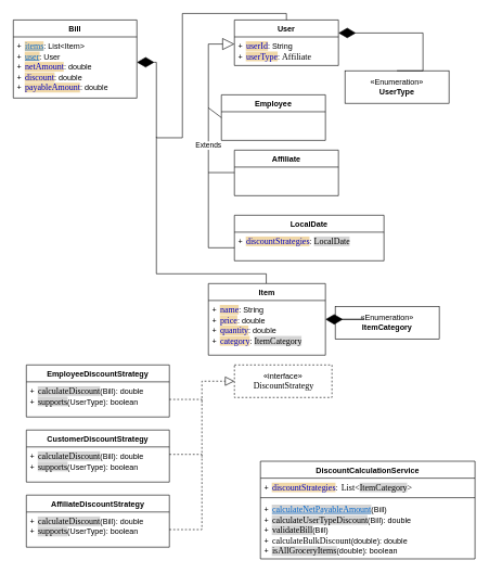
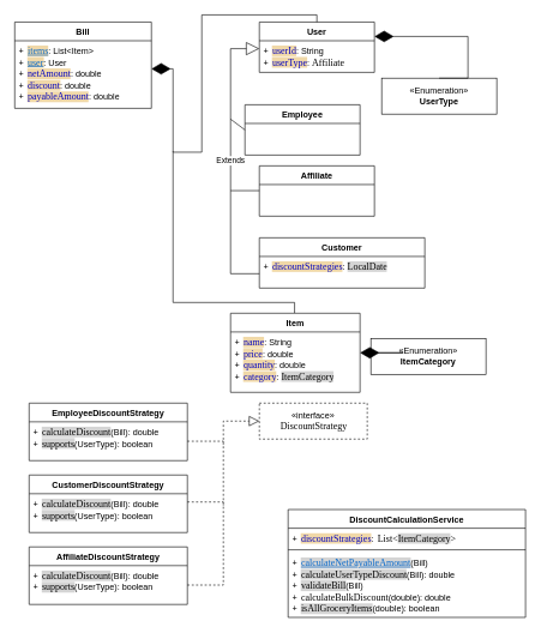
  <mxCell id="0" />
  <mxCell id="1" parent="0" />
  <mxCell id="2" value="User" style="swimlane;fontStyle=1;align=center;verticalAlign=top;childLayout=stackLayout;horizontal=1;startSize=26;horizontalStack=0;resizeParent=1;resizeParentMax=0;resizeLast=0;collapsible=1;marginBottom=0;whiteSpace=wrap;html=1;" parent="1" vertex="1"><mxGeometry x="360" y="30" width="160" height="70" as="geometry" /></mxCell>
  <mxCell id="3" value="+&amp;nbsp;&lt;span style=&quot;background-color:#ffffff;padding:0px 0px 0px 2px;&quot;&gt;&lt;span style=&quot;font-family: Consolas; font-size: 10pt; white-space: pre;&quot;&gt;&lt;span style=&quot;color:#0000c0;background-color:#f0d8a8;&quot;&gt;userId&lt;/span&gt;&lt;/span&gt;&lt;/span&gt;: String&lt;div&gt;+&amp;nbsp;&lt;span style=&quot;background-color:#ffffff;padding:0px 0px 0px 2px;&quot;&gt;&lt;span style=&quot;font-family: Consolas; font-size: 10pt; white-space: pre;&quot;&gt;&lt;span style=&quot;color:#0000c0;background-color:#f0d8a8;&quot;&gt;userType&lt;/span&gt;&lt;/span&gt;&lt;/span&gt;:&amp;nbsp;&lt;span style=&quot;font-family: Consolas; font-size: 10pt; white-space: pre; background-color: rgb(255, 255, 255);&quot;&gt;Affiliate&lt;/span&gt;&lt;br&gt;&lt;/div&gt;" style="text;strokeColor=none;fillColor=none;align=left;verticalAlign=top;spacingLeft=4;spacingRight=4;overflow=hidden;rotatable=0;points=[[0,0.5],[1,0.5]];portConstraint=eastwest;whiteSpace=wrap;html=1;" parent="2" vertex="1"><mxGeometry y="26" width="160" height="44" as="geometry" /></mxCell>
  <mxCell id="4" value="Employee" style="swimlane;fontStyle=1;align=center;verticalAlign=top;childLayout=stackLayout;horizontal=1;startSize=26;horizontalStack=0;resizeParent=1;resizeParentMax=0;resizeLast=0;collapsible=1;marginBottom=0;whiteSpace=wrap;html=1;" parent="1" vertex="1"><mxGeometry x="340" y="145" width="160" height="70" as="geometry" /></mxCell>
  <mxCell id="5" value="Affiliate" style="swimlane;fontStyle=1;align=center;verticalAlign=top;childLayout=stackLayout;horizontal=1;startSize=26;horizontalStack=0;resizeParent=1;resizeParentMax=0;resizeLast=0;collapsible=1;marginBottom=0;whiteSpace=wrap;html=1;" parent="1" vertex="1"><mxGeometry x="360" y="230" width="160" height="70" as="geometry" /></mxCell>
  <mxCell id="6" value="&lt;div&gt;&lt;br&gt;&lt;/div&gt;" style="text;strokeColor=none;fillColor=none;align=left;verticalAlign=top;spacingLeft=4;spacingRight=4;overflow=hidden;rotatable=0;points=[[0,0.5],[1,0.5]];portConstraint=eastwest;whiteSpace=wrap;html=1;" parent="5" vertex="1"><mxGeometry y="26" width="160" height="44" as="geometry" /></mxCell>
- <mxCell id="7" value="LocalDate" style="swimlane;fontStyle=1;align=center;verticalAlign=top;childLayout=stackLayout;horizontal=1;startSize=26;horizontalStack=0;resizeParent=1;resizeParentMax=0;resizeLast=0;collapsible=1;marginBottom=0;whiteSpace=wrap;html=1;" parent="1" vertex="1"><mxGeometry x="360" y="330" width="230" height="70" as="geometry" /></mxCell>
+ <mxCell id="7" value="Customer" style="swimlane;fontStyle=1;align=center;verticalAlign=top;childLayout=stackLayout;horizontal=1;startSize=26;horizontalStack=0;resizeParent=1;resizeParentMax=0;resizeLast=0;collapsible=1;marginBottom=0;whiteSpace=wrap;html=1;" parent="1" vertex="1"><mxGeometry x="360" y="330" width="230" height="70" as="geometry" /></mxCell>
  <mxCell id="8" value="+&amp;nbsp;&lt;span style=&quot;background-color: rgb(255, 255, 255); padding: 0px 0px 0px 2px;&quot;&gt;&lt;span style=&quot;font-family: Consolas; font-size: 10pt; white-space: pre;&quot;&gt;&lt;span style=&quot;color:#0000c0;background-color:#f0d8a8;&quot;&gt;discountStrategies&lt;/span&gt;&lt;/span&gt;&lt;/span&gt;&lt;span style=&quot;background-color: initial;&quot;&gt;:&amp;nbsp;&lt;/span&gt;&lt;span style=&quot;background-color: rgb(212, 212, 212); font-family: Consolas; font-size: 10pt; white-space: pre;&quot;&gt;LocalDate&lt;/span&gt;" style="text;strokeColor=none;fillColor=none;align=left;verticalAlign=top;spacingLeft=4;spacingRight=4;overflow=hidden;rotatable=0;points=[[0,0.5],[1,0.5]];portConstraint=eastwest;whiteSpace=wrap;html=1;" parent="7" vertex="1"><mxGeometry y="26" width="230" height="44" as="geometry" /></mxCell>
  <mxCell id="9" value="Extends" style="endArrow=block;endSize=16;endFill=0;html=1;rounded=0;entryX=0;entryY=0.25;entryDx=0;entryDy=0;entryPerimeter=0;edgeStyle=orthogonalEdgeStyle;" parent="1" target="3" edge="1"><mxGeometry width="160" relative="1" as="geometry"><mxPoint x="360" y="380" as="sourcePoint" /><mxPoint x="520" y="570" as="targetPoint" /><Array as="points"><mxPoint x="360" y="380" /><mxPoint x="320" y="380" /><mxPoint x="320" y="67" /></Array></mxGeometry></mxCell>
  <mxCell id="10" value="" style="endArrow=none;html=1;rounded=0;entryX=0;entryY=0.5;entryDx=0;entryDy=0;" parent="1" target="4" edge="1"><mxGeometry width="50" height="50" relative="1" as="geometry"><mxPoint x="320" y="165" as="sourcePoint" /><mxPoint x="440" y="480" as="targetPoint" /></mxGeometry></mxCell>
  <mxCell id="11" value="" style="endArrow=none;html=1;rounded=0;entryX=0;entryY=0.5;entryDx=0;entryDy=0;" parent="1" edge="1"><mxGeometry width="50" height="50" relative="1" as="geometry"><mxPoint x="320" y="264.5" as="sourcePoint" /><mxPoint x="360" y="264.5" as="targetPoint" /></mxGeometry></mxCell>
  <mxCell id="12" value="«interface»&lt;br&gt;&lt;span style=&quot;padding: 0px 0px 0px 2px;&quot;&gt;&lt;span style=&quot;font-family: Consolas; font-size: 10pt; white-space: pre; background-color: rgb(255, 255, 255);&quot;&gt;DiscountStrategy&lt;/span&gt;&lt;/span&gt;" style="html=1;whiteSpace=wrap;dashed=1;" parent="1" vertex="1"><mxGeometry x="360" y="560" width="150" height="50" as="geometry" /></mxCell>
  <mxCell id="13" value="Bill" style="swimlane;fontStyle=1;align=center;verticalAlign=top;childLayout=stackLayout;horizontal=1;startSize=26;horizontalStack=0;resizeParent=1;resizeParentMax=0;resizeLast=0;collapsible=1;marginBottom=0;whiteSpace=wrap;html=1;" parent="1" vertex="1"><mxGeometry x="20" y="30" width="190" height="120" as="geometry" /></mxCell>
  <mxCell id="14" value="" style="endArrow=diamondThin;endFill=1;endSize=24;html=1;rounded=0;edgeStyle=orthogonalEdgeStyle;exitX=-0.017;exitY=0.357;exitDx=0;exitDy=0;exitPerimeter=0;entryX=1;entryY=0.415;entryDx=0;entryDy=0;entryPerimeter=0;" parent="13" target="15" edge="1"><mxGeometry width="160" relative="1" as="geometry"><mxPoint x="388.97" y="404.988" as="sourcePoint" /><mxPoint x="200" y="65" as="targetPoint" /><Array as="points"><mxPoint x="389" y="390" /><mxPoint x="220" y="390" /><mxPoint x="220" y="65" /></Array></mxGeometry></mxCell>
  <mxCell id="15" value="+&amp;nbsp;&lt;span style=&quot;background-color:#ffffff;padding:0px 0px 0px 2px;&quot;&gt;&lt;span style=&quot;font-family: Consolas; font-size: 10pt; white-space: pre;&quot;&gt;&lt;span style=&quot;background-color: rgb(240, 216, 168); text-decoration-line: underline; text-decoration-style: solid; text-decoration-color: rgb(0, 102, 204); color: rgb(0, 102, 204);&quot;&gt;items&lt;/span&gt;&lt;/span&gt;&lt;/span&gt;: List&amp;lt;Item&amp;gt;&lt;div&gt;+&amp;nbsp;&lt;span style=&quot;background-color: rgb(255, 255, 255); padding: 0px 0px 0px 2px;&quot;&gt;&lt;span style=&quot;font-family: Consolas; font-size: 10pt; white-space: pre;&quot;&gt;&lt;span style=&quot;background-color: rgb(240, 216, 168); text-decoration-line: underline; text-decoration-style: solid; text-decoration-color: rgb(0, 102, 204); color: rgb(0, 102, 204);&quot;&gt;user&lt;/span&gt;&lt;/span&gt;&lt;/span&gt;: User&lt;br&gt;&lt;/div&gt;&lt;div&gt;+&amp;nbsp;&lt;span style=&quot;background-color:#ffffff;padding:0px 0px 0px 2px;&quot;&gt;&lt;span style=&quot;font-family: Consolas; font-size: 10pt; white-space: pre;&quot;&gt;&lt;span style=&quot;color:#0000c0;background-color:#f0d8a8;&quot;&gt;netAmount&lt;/span&gt;&lt;/span&gt;&lt;/span&gt;: double&lt;div&gt;+&amp;nbsp;&lt;span style=&quot;background-color:#ffffff;padding:0px 0px 0px 2px;&quot;&gt;&lt;span style=&quot;font-family: Consolas; font-size: 10pt; white-space: pre;&quot;&gt;&lt;span style=&quot;color:#0000c0;background-color:#f0d8a8;&quot;&gt;discount&lt;/span&gt;&lt;/span&gt;&lt;/span&gt;:&amp;nbsp;&lt;span style=&quot;background-color: initial;&quot;&gt;double&lt;/span&gt;&lt;/div&gt;&lt;/div&gt;&lt;div&gt;+&amp;nbsp;&lt;span style=&quot;background-color:#ffffff;padding:0px 0px 0px 2px;&quot;&gt;&lt;span style=&quot;font-family: Consolas; font-size: 10pt; white-space: pre;&quot;&gt;&lt;span style=&quot;color:#0000c0;background-color:#f0d8a8;&quot;&gt;payableAmount&lt;/span&gt;&lt;/span&gt;&lt;/span&gt;:&amp;nbsp;&lt;span style=&quot;background-color: initial;&quot;&gt;double&lt;/span&gt;&lt;/div&gt;" style="text;strokeColor=none;fillColor=none;align=left;verticalAlign=top;spacingLeft=4;spacingRight=4;overflow=hidden;rotatable=0;points=[[0,0.5],[1,0.5]];portConstraint=eastwest;whiteSpace=wrap;html=1;" parent="13" vertex="1"><mxGeometry y="26" width="190" height="94" as="geometry" /></mxCell>
  <mxCell id="16" value="Item" style="swimlane;fontStyle=1;align=center;verticalAlign=top;childLayout=stackLayout;horizontal=1;startSize=26;horizontalStack=0;resizeParent=1;resizeParentMax=0;resizeLast=0;collapsible=1;marginBottom=0;whiteSpace=wrap;html=1;" parent="1" vertex="1"><mxGeometry x="320" y="435" width="180" height="110" as="geometry" /></mxCell>
  <mxCell id="17" value="+&amp;nbsp;&lt;span style=&quot;background-color:#ffffff;padding:0px 0px 0px 2px;&quot;&gt;&lt;span style=&quot;font-family: Consolas; font-size: 10pt; white-space: pre;&quot;&gt;&lt;span style=&quot;color:#0000c0;background-color:#f0d8a8;&quot;&gt;name&lt;/span&gt;&lt;/span&gt;&lt;/span&gt;: String&lt;div&gt;+&amp;nbsp;&lt;span style=&quot;background-color: rgb(255, 255, 255); padding: 0px 0px 0px 2px;&quot;&gt;&lt;span style=&quot;font-family: Consolas; font-size: 10pt; white-space: pre;&quot;&gt;&lt;span style=&quot;color: rgb(0, 0, 192); background-color: rgb(240, 216, 168);&quot;&gt;price&lt;/span&gt;&lt;/span&gt;&lt;/span&gt;: double&lt;br&gt;&lt;/div&gt;&lt;div&gt;+&amp;nbsp;&lt;span style=&quot;background-color: rgb(255, 255, 255); padding: 0px 0px 0px 2px;&quot;&gt;&lt;span style=&quot;font-family: Consolas; font-size: 10pt; white-space: pre;&quot;&gt;&lt;span style=&quot;color: rgb(0, 0, 192); background-color: rgb(240, 216, 168);&quot;&gt;quantity&lt;/span&gt;&lt;/span&gt;&lt;/span&gt;: double&lt;br&gt;&lt;/div&gt;&lt;div&gt;+&amp;nbsp;&lt;span style=&quot;background-color: rgb(255, 255, 255); padding: 0px 0px 0px 2px;&quot;&gt;&lt;span style=&quot;font-family: Consolas; font-size: 10pt; white-space: pre;&quot;&gt;&lt;span style=&quot;color: rgb(0, 0, 192); background-color: rgb(240, 216, 168);&quot;&gt;category&lt;/span&gt;&lt;/span&gt;&lt;/span&gt;:&amp;nbsp;&lt;span style=&quot;background-color: rgb(212, 212, 212); font-family: Consolas; font-size: 10pt; white-space: pre;&quot;&gt;ItemCategory&lt;/span&gt;&lt;br&gt;&lt;/div&gt;" style="text;strokeColor=none;fillColor=none;align=left;verticalAlign=top;spacingLeft=4;spacingRight=4;overflow=hidden;rotatable=0;points=[[0,0.5],[1,0.5]];portConstraint=eastwest;whiteSpace=wrap;html=1;" parent="16" vertex="1"><mxGeometry y="26" width="180" height="84" as="geometry" /></mxCell>
  <mxCell id="18" value="" style="endArrow=none;html=1;rounded=0;entryX=0.5;entryY=0;entryDx=0;entryDy=0;edgeStyle=orthogonalEdgeStyle;" parent="1" target="2" edge="1"><mxGeometry width="50" height="50" relative="1" as="geometry"><mxPoint x="240" y="210" as="sourcePoint" /><mxPoint x="160" y="250" as="targetPoint" /><Array as="points"><mxPoint x="240" y="211" /><mxPoint x="280" y="211" /><mxPoint x="280" y="20" /><mxPoint x="440" y="20" /></Array></mxGeometry></mxCell>
  <mxCell id="19" value="«Enumeration»&lt;br&gt;&lt;b&gt;UserType&lt;/b&gt;" style="html=1;whiteSpace=wrap;" vertex="1" parent="1"><mxGeometry x="530" y="108" width="160" height="50" as="geometry" /></mxCell>
  <mxCell id="20" value="«Enumeration»&lt;br&gt;&lt;b&gt;ItemCategory&lt;/b&gt;" style="html=1;whiteSpace=wrap;" vertex="1" parent="1"><mxGeometry x="515" y="470" width="160" height="50" as="geometry" /></mxCell>
  <mxCell id="21" value="" style="endArrow=diamondThin;endFill=1;endSize=24;html=1;rounded=0;edgeStyle=orthogonalEdgeStyle;exitX=0;exitY=0.5;exitDx=0;exitDy=0;entryX=1;entryY=0.415;entryDx=0;entryDy=0;entryPerimeter=0;" edge="1" parent="1" source="20"><mxGeometry width="160" relative="1" as="geometry"><mxPoint x="698.97" y="829.988" as="sourcePoint" /><mxPoint x="500" y="490" as="targetPoint" /><Array as="points"><mxPoint x="560" y="490" /><mxPoint x="560" y="490" /></Array></mxGeometry></mxCell>
  <mxCell id="22" value="" style="endArrow=diamondThin;endFill=1;endSize=24;html=1;rounded=0;edgeStyle=orthogonalEdgeStyle;entryX=1;entryY=0.415;entryDx=0;entryDy=0;entryPerimeter=0;exitX=0.5;exitY=0;exitDx=0;exitDy=0;" edge="1" parent="1" source="19"><mxGeometry width="160" relative="1" as="geometry"><mxPoint x="630" y="50" as="sourcePoint" /><mxPoint x="520" y="50" as="targetPoint" /><Array as="points"><mxPoint x="650" y="50" /></Array></mxGeometry></mxCell>
  <mxCell id="23" value="EmployeeDiscountStrategy" style="swimlane;fontStyle=1;align=center;verticalAlign=top;childLayout=stackLayout;horizontal=1;startSize=26;horizontalStack=0;resizeParent=1;resizeParentMax=0;resizeLast=0;collapsible=1;marginBottom=0;whiteSpace=wrap;html=1;" vertex="1" parent="1"><mxGeometry x="40" y="560" width="220" height="80" as="geometry" /></mxCell>
  <mxCell id="24" value="+&amp;nbsp;&lt;span style=&quot;background-color:#ffffff;padding:0px 0px 0px 2px;&quot;&gt;&lt;span style=&quot;font-family: Consolas; font-size: 10pt; white-space: pre;&quot;&gt;&lt;span style=&quot;background-color: rgb(212, 212, 212);&quot;&gt;calculateDiscount&lt;/span&gt;&lt;/span&gt;&lt;/span&gt;(Bill): double&lt;div&gt;+&amp;nbsp;&lt;span style=&quot;background-color:#ffffff;padding:0px 0px 0px 2px;&quot;&gt;&lt;span style=&quot;font-family: Consolas; font-size: 10pt; white-space: pre;&quot;&gt;&lt;span style=&quot;background-color: rgb(212, 212, 212);&quot;&gt;supports&lt;/span&gt;&lt;/span&gt;&lt;/span&gt;(UserType): boolean&lt;br&gt;&lt;/div&gt;" style="text;strokeColor=none;fillColor=none;align=left;verticalAlign=top;spacingLeft=4;spacingRight=4;overflow=hidden;rotatable=0;points=[[0,0.5],[1,0.5]];portConstraint=eastwest;whiteSpace=wrap;html=1;" vertex="1" parent="23"><mxGeometry y="26" width="220" height="54" as="geometry" /></mxCell>
  <mxCell id="25" value="AffiliateDiscountStrategy" style="swimlane;fontStyle=1;align=center;verticalAlign=top;childLayout=stackLayout;horizontal=1;startSize=26;horizontalStack=0;resizeParent=1;resizeParentMax=0;resizeLast=0;collapsible=1;marginBottom=0;whiteSpace=wrap;html=1;" vertex="1" parent="1"><mxGeometry x="40" y="760" width="220" height="80" as="geometry" /></mxCell>
  <mxCell id="26" value="+&amp;nbsp;&lt;span style=&quot;background-color:#ffffff;padding:0px 0px 0px 2px;&quot;&gt;&lt;span style=&quot;font-family: Consolas; font-size: 10pt; white-space: pre;&quot;&gt;&lt;span style=&quot;background-color: rgb(212, 212, 212);&quot;&gt;calculateDiscount&lt;/span&gt;&lt;/span&gt;&lt;/span&gt;(Bill): double&lt;div&gt;+&amp;nbsp;&lt;span style=&quot;background-color:#ffffff;padding:0px 0px 0px 2px;&quot;&gt;&lt;span style=&quot;font-family: Consolas; font-size: 10pt; white-space: pre;&quot;&gt;&lt;span style=&quot;background-color: rgb(212, 212, 212);&quot;&gt;supports&lt;/span&gt;&lt;/span&gt;&lt;/span&gt;(UserType): boolean&lt;br&gt;&lt;/div&gt;" style="text;strokeColor=none;fillColor=none;align=left;verticalAlign=top;spacingLeft=4;spacingRight=4;overflow=hidden;rotatable=0;points=[[0,0.5],[1,0.5]];portConstraint=eastwest;whiteSpace=wrap;html=1;" vertex="1" parent="25"><mxGeometry y="26" width="220" height="54" as="geometry" /></mxCell>
  <mxCell id="27" value="CustomerDiscountStrategy" style="swimlane;fontStyle=1;align=center;verticalAlign=top;childLayout=stackLayout;horizontal=1;startSize=26;horizontalStack=0;resizeParent=1;resizeParentMax=0;resizeLast=0;collapsible=1;marginBottom=0;whiteSpace=wrap;html=1;" vertex="1" parent="1"><mxGeometry x="40" y="660" width="220" height="80" as="geometry" /></mxCell>
  <mxCell id="28" value="+&amp;nbsp;&lt;span style=&quot;background-color:#ffffff;padding:0px 0px 0px 2px;&quot;&gt;&lt;span style=&quot;font-family: Consolas; font-size: 10pt; white-space: pre;&quot;&gt;&lt;span style=&quot;background-color: rgb(212, 212, 212);&quot;&gt;calculateDiscount&lt;/span&gt;&lt;/span&gt;&lt;/span&gt;(Bill): double&lt;div&gt;+&amp;nbsp;&lt;span style=&quot;background-color:#ffffff;padding:0px 0px 0px 2px;&quot;&gt;&lt;span style=&quot;font-family: Consolas; font-size: 10pt; white-space: pre;&quot;&gt;&lt;span style=&quot;background-color: rgb(212, 212, 212);&quot;&gt;supports&lt;/span&gt;&lt;/span&gt;&lt;/span&gt;(UserType): boolean&lt;br&gt;&lt;/div&gt;" style="text;strokeColor=none;fillColor=none;align=left;verticalAlign=top;spacingLeft=4;spacingRight=4;overflow=hidden;rotatable=0;points=[[0,0.5],[1,0.5]];portConstraint=eastwest;whiteSpace=wrap;html=1;" vertex="1" parent="27"><mxGeometry y="26" width="220" height="54" as="geometry" /></mxCell>
  <mxCell id="29" value="" style="endArrow=block;dashed=1;endFill=0;endSize=12;html=1;rounded=0;entryX=0;entryY=0.5;entryDx=0;entryDy=0;edgeStyle=orthogonalEdgeStyle;exitX=1;exitY=0.5;exitDx=0;exitDy=0;" edge="1" parent="1" source="26" target="12"><mxGeometry width="160" relative="1" as="geometry"><mxPoint x="-20" y="910" as="sourcePoint" /><mxPoint x="140" y="910" as="targetPoint" /><Array as="points"><mxPoint x="310" y="813" /><mxPoint x="310" y="585" /></Array></mxGeometry></mxCell>
  <mxCell id="30" value="DiscountCalculationService" style="swimlane;fontStyle=1;align=center;verticalAlign=top;childLayout=stackLayout;horizontal=1;startSize=26;horizontalStack=0;resizeParent=1;resizeParentMax=0;resizeLast=0;collapsible=1;marginBottom=0;whiteSpace=wrap;html=1;" vertex="1" parent="1"><mxGeometry x="400" y="708" width="330" height="150" as="geometry" /></mxCell>
  <mxCell id="31" value="+&amp;nbsp;&lt;span style=&quot;background-color:#ffffff;padding:0px 0px 0px 2px;&quot;&gt;&lt;span style=&quot;font-family: Consolas; font-size: 10pt; white-space: pre;&quot;&gt;&lt;span style=&quot;color:#0000c0;background-color:#f0d8a8;&quot;&gt;discountStrategies&lt;/span&gt;&lt;/span&gt;&lt;/span&gt;:&amp;nbsp;&lt;span style=&quot;background-color:#ffffff;padding:0px 0px 0px 2px;&quot;&gt;&lt;span style=&quot;font-family: Consolas; font-size: 10pt; white-space: pre;&quot;&gt;List&amp;lt;&lt;span style=&quot;background-color: rgb(212, 212, 212);&quot;&gt;ItemCategory&lt;/span&gt;&amp;gt;&lt;/span&gt;&lt;/span&gt;" style="text;strokeColor=none;fillColor=none;align=left;verticalAlign=top;spacingLeft=4;spacingRight=4;overflow=hidden;rotatable=0;points=[[0,0.5],[1,0.5]];portConstraint=eastwest;whiteSpace=wrap;html=1;" vertex="1" parent="30"><mxGeometry y="26" width="330" height="26" as="geometry" /></mxCell>
  <mxCell id="32" value="" style="line;strokeWidth=1;fillColor=none;align=left;verticalAlign=middle;spacingTop=-1;spacingLeft=3;spacingRight=3;rotatable=0;labelPosition=right;points=[];portConstraint=eastwest;strokeColor=inherit;" vertex="1" parent="30"><mxGeometry y="52" width="330" height="8" as="geometry" /></mxCell>
  <mxCell id="33" value="+&amp;nbsp;&lt;span style=&quot;background-color:#ffffff;padding:0px 0px 0px 2px;&quot;&gt;&lt;span style=&quot;font-family: Consolas; font-size: 10pt; white-space: pre;&quot;&gt;&lt;span style=&quot;background-color: rgb(212, 212, 212); text-decoration-line: underline; text-decoration-style: solid; text-decoration-color: rgb(0, 102, 204); color: rgb(0, 102, 204);&quot;&gt;calculateNetPayableAmount&lt;/span&gt;&lt;/span&gt;&lt;/span&gt;(Bill)&lt;div&gt;+&amp;nbsp;&lt;span style=&quot;background-color:#ffffff;padding:0px 0px 0px 2px;&quot;&gt;&lt;span style=&quot;font-family: Consolas; font-size: 10pt; white-space: pre;&quot;&gt;&lt;span style=&quot;background-color: rgb(212, 212, 212);&quot;&gt;calculateUserTypeDiscount&lt;/span&gt;&lt;/span&gt;&lt;/span&gt;(Bill): double&lt;br&gt;&lt;/div&gt;&lt;div&gt;+&amp;nbsp;&lt;span style=&quot;background-color:#ffffff;padding:0px 0px 0px 2px;&quot;&gt;&lt;span style=&quot;font-family: Consolas; font-size: 10pt; white-space: pre;&quot;&gt;&lt;span style=&quot;background-color: rgb(212, 212, 212);&quot;&gt;validateBill&lt;/span&gt;&lt;/span&gt;&lt;/span&gt;(Bill)&lt;br&gt;&lt;/div&gt;&lt;div&gt;+&amp;nbsp;&lt;span style=&quot;background-color:#ffffff;padding:0px 0px 0px 2px;&quot;&gt;&lt;span style=&quot;font-family: Consolas; font-size: 10pt; white-space: pre;&quot;&gt;calculateBulkDiscount&lt;/span&gt;&lt;/span&gt;(double): double&lt;br&gt;&lt;/div&gt;&lt;div&gt;+&amp;nbsp;&lt;span style=&quot;background-color:#ffffff;padding:0px 0px 0px 2px;&quot;&gt;&lt;span style=&quot;font-family: Consolas; font-size: 10pt; white-space: pre;&quot;&gt;&lt;span style=&quot;background-color: rgb(212, 212, 212);&quot;&gt;isAllGroceryItems&lt;/span&gt;&lt;/span&gt;&lt;/span&gt;(double): boolean&lt;br&gt;&lt;/div&gt;" style="text;strokeColor=none;fillColor=none;align=left;verticalAlign=top;spacingLeft=4;spacingRight=4;overflow=hidden;rotatable=0;points=[[0,0.5],[1,0.5]];portConstraint=eastwest;whiteSpace=wrap;html=1;" vertex="1" parent="30"><mxGeometry y="60" width="330" height="90" as="geometry" /></mxCell>
  <mxCell id="34" value="" style="endArrow=none;dashed=1;html=1;rounded=0;edgeStyle=orthogonalEdgeStyle;exitX=1;exitY=0.5;exitDx=0;exitDy=0;" edge="1" parent="1" source="24"><mxGeometry width="50" height="50" relative="1" as="geometry"><mxPoint x="130" y="507" as="sourcePoint" /><mxPoint x="310" y="618" as="targetPoint" /><Array as="points"><mxPoint x="310" y="613" /></Array></mxGeometry></mxCell>
  <mxCell id="35" value="" style="endArrow=none;dashed=1;html=1;rounded=0;edgeStyle=orthogonalEdgeStyle;exitX=1;exitY=0.5;exitDx=0;exitDy=0;" edge="1" parent="1"><mxGeometry width="50" height="50" relative="1" as="geometry"><mxPoint x="260" y="697.5" as="sourcePoint" /><mxPoint x="310" y="702.5" as="targetPoint" /><Array as="points"><mxPoint x="310" y="697.5" /></Array></mxGeometry></mxCell>
